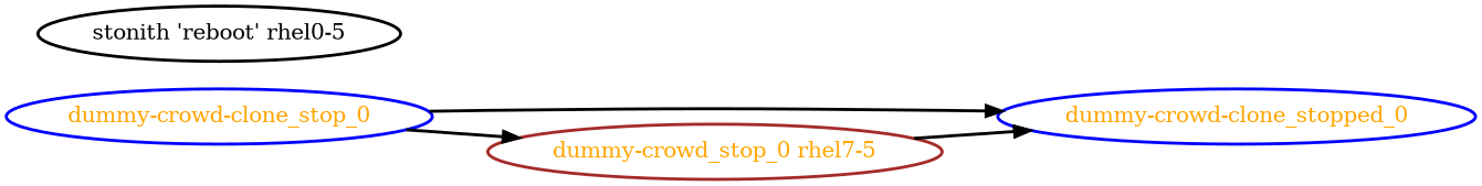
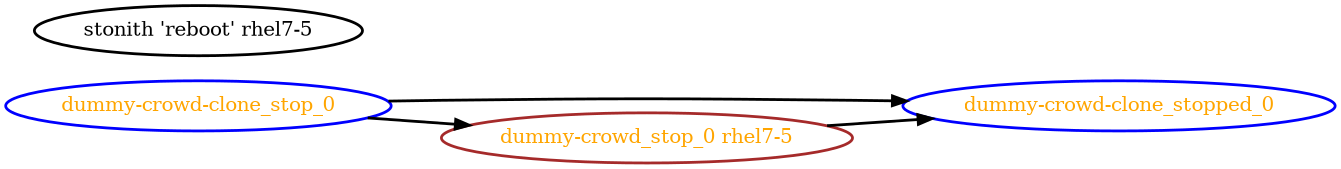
  digraph {
    rankdir=LR
    node [color=blue fontcolor=orange style=bold]
    edge [style=bold]
    "dummy-crowd-clone_stop_0"
    "dummy-crowd-clone_stopped_0"
    "dummy-crowd_stop_0 rhel7-5" [color=brown]
-   "stonith 'reboot' rhel7-5" [color=black fontcolor=black label="stonith 'reboot' rhel0-5"]
+   "stonith 'reboot' rhel7-5" [color=black fontcolor=black]
    "dummy-crowd-clone_stop_0" -> "dummy-crowd-clone_stopped_0"
    "dummy-crowd-clone_stop_0" -> "dummy-crowd_stop_0 rhel7-5"
    "dummy-crowd_stop_0 rhel7-5" -> "dummy-crowd-clone_stopped_0"
  }
